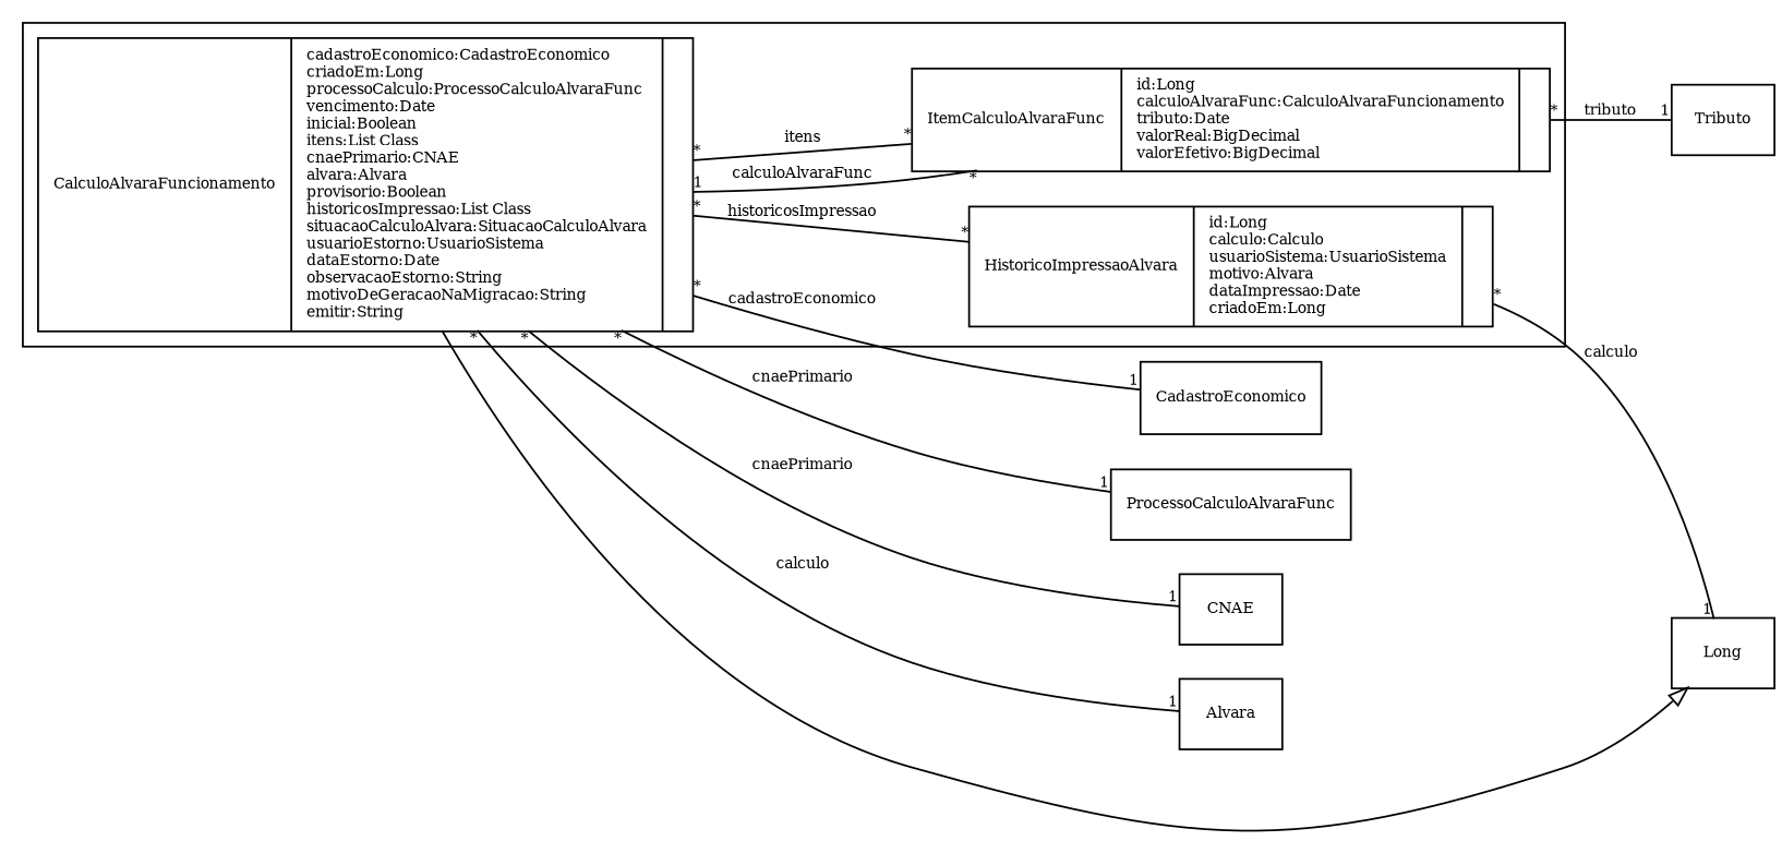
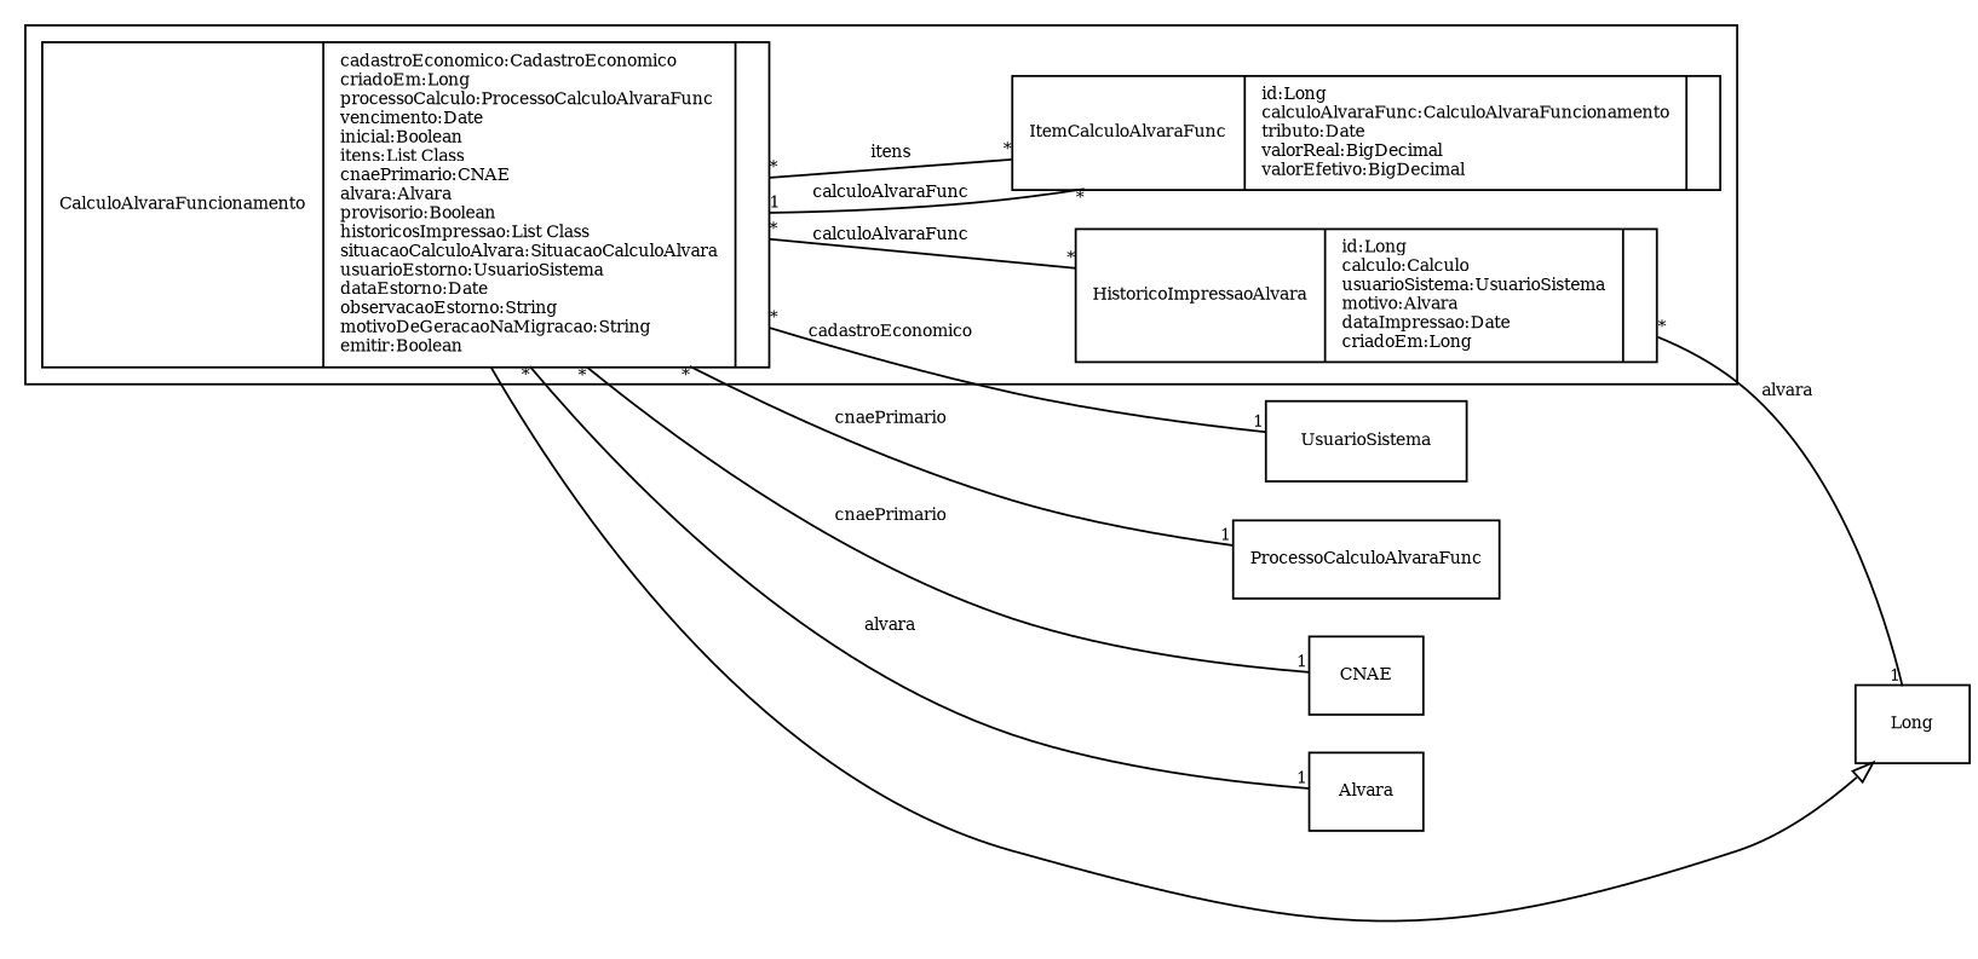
  digraph {
    fontname="DejaVu Serif"
    fontsize=8
    rankdir=LR
    node [fontname="DejaVu Serif" fontsize=8 shape=record]
    edge [arrowhead=none fontname="DejaVu Serif" fontsize=8 headlabel=1 taillabel="*"]
-   n1 [label="{CalculoAlvaraFuncionamento|cadastroEconomico:CadastroEconomico\lcriadoEm:Long\lprocessoCalculo:ProcessoCalculoAlvaraFunc\lvencimento:Date\linicial:Boolean\litens:List Class\lcnaePrimario:CNAE\lalvara:Alvara\lprovisorio:Boolean\lhistoricosImpressao:List Class\lsituacaoCalculoAlvara:SituacaoCalculoAlvara\lusuarioEstorno:UsuarioSistema\ldataEstorno:Date\lobservacaoEstorno:String\lmotivoDeGeracaoNaMigracao:String\lemitir:String\l|\l}"]
+   n1 [label="{CalculoAlvaraFuncionamento|cadastroEconomico:CadastroEconomico\lcriadoEm:Long\lprocessoCalculo:ProcessoCalculoAlvaraFunc\lvencimento:Date\linicial:Boolean\litens:List Class\lcnaePrimario:CNAE\lalvara:Alvara\lprovisorio:Boolean\lhistoricosImpressao:List Class\lsituacaoCalculoAlvara:SituacaoCalculoAlvara\lusuarioEstorno:UsuarioSistema\ldataEstorno:Date\lobservacaoEstorno:String\lmotivoDeGeracaoNaMigracao:String\lemitir:Boolean\l|\l}"]
    n2 [label="{ItemCalculoAlvaraFunc|id:Long\lcalculoAlvaraFunc:CalculoAlvaraFuncionamento\ltributo:Date\lvalorReal:BigDecimal\lvalorEfetivo:BigDecimal\l|\l}"]
    n3 [label="{HistoricoImpressaoAlvara|id:Long\lcalculo:Calculo\lusuarioSistema:UsuarioSistema\lmotivo:Alvara\ldataImpressao:Date\lcriadoEm:Long\l|\l}"]
-   CadastroEconomico
+   CadastroEconomico [label=UsuarioSistema]
    ProcessoCalculoAlvaraFunc
    CNAE
    Alvara
    n8 [label=Long]
-   Tributo
    subgraph cluster_1 {
      n1
      n2
      n3
    }
    n1 -> n2 [headlabel="*" label=itens]
-   n1 -> n3 [headlabel="*" label=historicosImpressao]
+   n1 -> n3 [headlabel="*" label=calculoAlvaraFunc]
    n1 -> CadastroEconomico [label=cadastroEconomico]
    n1 -> ProcessoCalculoAlvaraFunc [label=cnaePrimario]
    n1 -> CNAE [label=cnaePrimario]
-   n1 -> Alvara [label=calculo]
+   n1 -> Alvara [label=alvara]
    n1 -> n8 [arrowhead=empty headlabel="" taillabel=""]
    n2 -> n1 [label=calculoAlvaraFunc]
-   n2 -> Tributo [label=tributo]
-   n3 -> n8 [label=calculo]
+   n3 -> n8 [label=alvara]
  }
